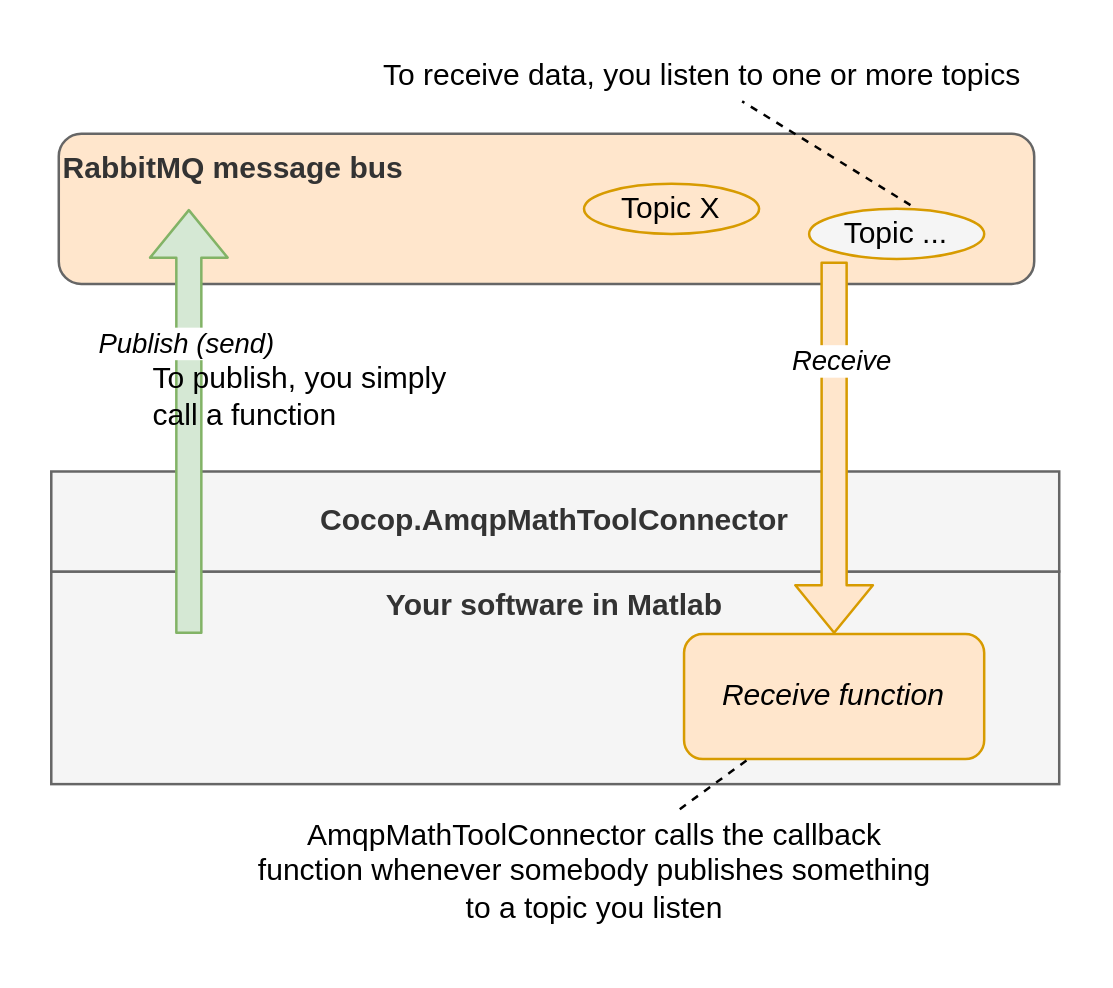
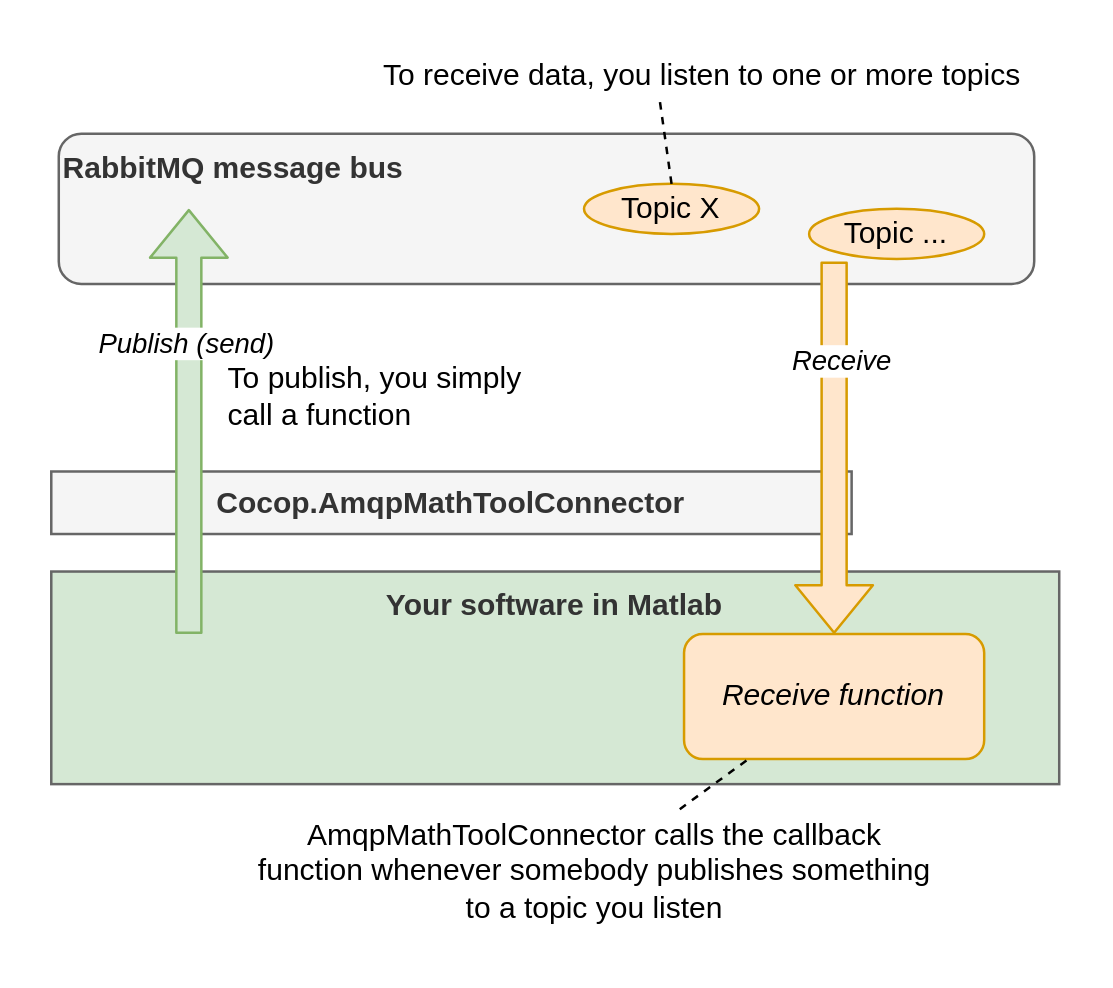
  <mxCell id="0" />
  <mxCell id="1" parent="0" />
- <mxCell id="2" value="Your software in Matlab" style="rounded=0;whiteSpace=wrap;html=1;fontStyle=1;verticalAlign=top;fillColor=#f5f5f5;strokeColor=#666666;fontColor=#333333;" vertex="1" parent="1"><mxGeometry x="20" y="228" width="403" height="85" as="geometry" /></mxCell>
- <mxCell id="3" value="&lt;span&gt;RabbitMQ message bus&lt;/span&gt;" style="rounded=1;whiteSpace=wrap;html=1;verticalAlign=top;fontStyle=1;fillColor=#ffe6cc;strokeColor=#666666;fontColor=#333333;align=left;" vertex="1" parent="1"><mxGeometry x="23" y="53" width="390" height="60" as="geometry" /></mxCell>
- <mxCell id="4" value="Cocop.AmqpMathToolConnector" style="rounded=0;whiteSpace=wrap;html=1;fontStyle=1;fillColor=#f5f5f5;strokeColor=#666666;fontColor=#333333;" vertex="1" parent="1"><mxGeometry x="20" y="188" width="403" height="40" as="geometry" /></mxCell>
+ <mxCell id="2" value="Your software in Matlab" style="rounded=0;whiteSpace=wrap;html=1;fontStyle=1;verticalAlign=top;fillColor=#d5e8d4;strokeColor=#666666;fontColor=#333333;" vertex="1" parent="1"><mxGeometry x="20" y="228" width="403" height="85" as="geometry" /></mxCell>
+ <mxCell id="3" value="&lt;span&gt;RabbitMQ message bus&lt;/span&gt;" style="rounded=1;whiteSpace=wrap;html=1;verticalAlign=top;fontStyle=1;fillColor=#f5f5f5;strokeColor=#666666;fontColor=#333333;align=left;" vertex="1" parent="1"><mxGeometry x="23" y="53" width="390" height="60" as="geometry" /></mxCell>
+ <mxCell id="4" value="Cocop.AmqpMathToolConnector" style="rounded=0;whiteSpace=wrap;html=1;fontStyle=1;fillColor=#f5f5f5;strokeColor=#666666;fontColor=#333333;" vertex="1" parent="1"><mxGeometry x="20" y="188" width="320" height="25" as="geometry" /></mxCell>
  <mxCell id="5" value="" style="shape=flexArrow;endArrow=classic;html=1;fillColor=#d5e8d4;strokeColor=#82b366;" edge="1" parent="1"><mxGeometry width="50" height="50" relative="1" as="geometry"><mxPoint x="75" y="253" as="sourcePoint" /><mxPoint x="75" y="83" as="targetPoint" /></mxGeometry></mxCell>
  <mxCell id="6" value="Publish (send)" style="edgeLabel;html=1;align=center;verticalAlign=middle;resizable=0;points=[];fontStyle=2" vertex="1" connectable="0" parent="5"><mxGeometry x="-0.273" y="2" relative="1" as="geometry"><mxPoint y="-54.5" as="offset" /></mxGeometry></mxCell>
  <mxCell id="7" value="Topic X" style="ellipse;whiteSpace=wrap;html=1;fillColor=#ffe6cc;strokeColor=#d79b00;" vertex="1" parent="1"><mxGeometry x="233" y="73" width="70" height="20" as="geometry" /></mxCell>
- <mxCell id="8" value="Topic ..." style="ellipse;whiteSpace=wrap;html=1;fillColor=#f5f5f5;strokeColor=#d79b00;" vertex="1" parent="1"><mxGeometry x="323" y="83" width="70" height="20" as="geometry" /></mxCell>
+ <mxCell id="8" value="Topic ..." style="ellipse;whiteSpace=wrap;html=1;fillColor=#ffe6cc;strokeColor=#d79b00;" vertex="1" parent="1"><mxGeometry x="323" y="83" width="70" height="20" as="geometry" /></mxCell>
  <mxCell id="9" value="To receive data, you listen to one or more topics" style="text;html=1;resizable=0;autosize=1;align=center;verticalAlign=middle;points=[];fillColor=none;strokeColor=none;rounded=0;" vertex="1" parent="1"><mxGeometry x="145" y="20" width="270" height="20" as="geometry" /></mxCell>
- <mxCell id="11" value="" style="endArrow=none;html=1;exitX=0.579;exitY=-0.075;exitDx=0;exitDy=0;exitPerimeter=0;dashed=1;" edge="1" parent="1" source="8" target="9"><mxGeometry width="50" height="50" relative="1" as="geometry"><mxPoint x="283" y="93" as="sourcePoint" /><mxPoint x="367" y="43.5" as="targetPoint" /></mxGeometry></mxCell>
+ <mxCell id="10" value="" style="endArrow=none;html=1;entryX=0.438;entryY=0.975;entryDx=0;entryDy=0;entryPerimeter=0;exitX=0.5;exitY=0;exitDx=0;exitDy=0;dashed=1;" edge="1" parent="1" source="7" target="9"><mxGeometry width="50" height="50" relative="1" as="geometry"><mxPoint x="193" y="93" as="sourcePoint" /><mxPoint x="243" y="43" as="targetPoint" /></mxGeometry></mxCell>
  <mxCell id="12" value="" style="shape=flexArrow;endArrow=classic;html=1;fillColor=#ffe6cc;strokeColor=#d79b00;" edge="1" parent="1"><mxGeometry width="50" height="50" relative="1" as="geometry"><mxPoint x="333" y="104" as="sourcePoint" /><mxPoint x="333" y="253" as="targetPoint" /></mxGeometry></mxCell>
  <mxCell id="13" value="Receive" style="edgeLabel;html=1;align=center;verticalAlign=middle;resizable=0;points=[];fontStyle=2" vertex="1" connectable="0" parent="12"><mxGeometry x="-0.273" y="2" relative="1" as="geometry"><mxPoint y="-15" as="offset" /></mxGeometry></mxCell>
  <mxCell id="14" value="Receive function" style="rounded=1;whiteSpace=wrap;html=1;fontStyle=2;fillColor=#ffe6cc;strokeColor=#d79b00;" vertex="1" parent="1"><mxGeometry x="273" y="253" width="120" height="50" as="geometry" /></mxCell>
- <mxCell id="15" value="To publish, you simply&lt;br&gt;call a function" style="text;html=1;resizable=0;autosize=1;align=left;verticalAlign=middle;points=[];fillColor=none;strokeColor=none;rounded=0;" vertex="1" parent="1"><mxGeometry x="59" y="143" width="130" height="30" as="geometry" /></mxCell>
+ <mxCell id="15" value="To publish, you simply&lt;br&gt;call a function" style="text;html=1;resizable=0;autosize=1;align=left;verticalAlign=middle;points=[];fillColor=none;strokeColor=none;rounded=0;" vertex="1" parent="1"><mxGeometry x="89" y="143" width="130" height="30" as="geometry" /></mxCell>
  <mxCell id="16" value="AmqpMathToolConnector calls the callback&lt;br&gt;function whenever somebody publishes something&lt;br&gt;to a topic you listen" style="text;html=1;resizable=0;autosize=1;align=center;verticalAlign=middle;points=[];fillColor=none;strokeColor=none;rounded=0;" vertex="1" parent="1"><mxGeometry x="97" y="323" width="280" height="50" as="geometry" /></mxCell>
  <mxCell id="17" value="" style="endArrow=none;html=1;dashed=1;" edge="1" parent="1" source="16" target="14"><mxGeometry width="50" height="50" relative="1" as="geometry"><mxPoint x="433" y="343.5" as="sourcePoint" /><mxPoint x="487.07" y="303" as="targetPoint" /></mxGeometry></mxCell>
